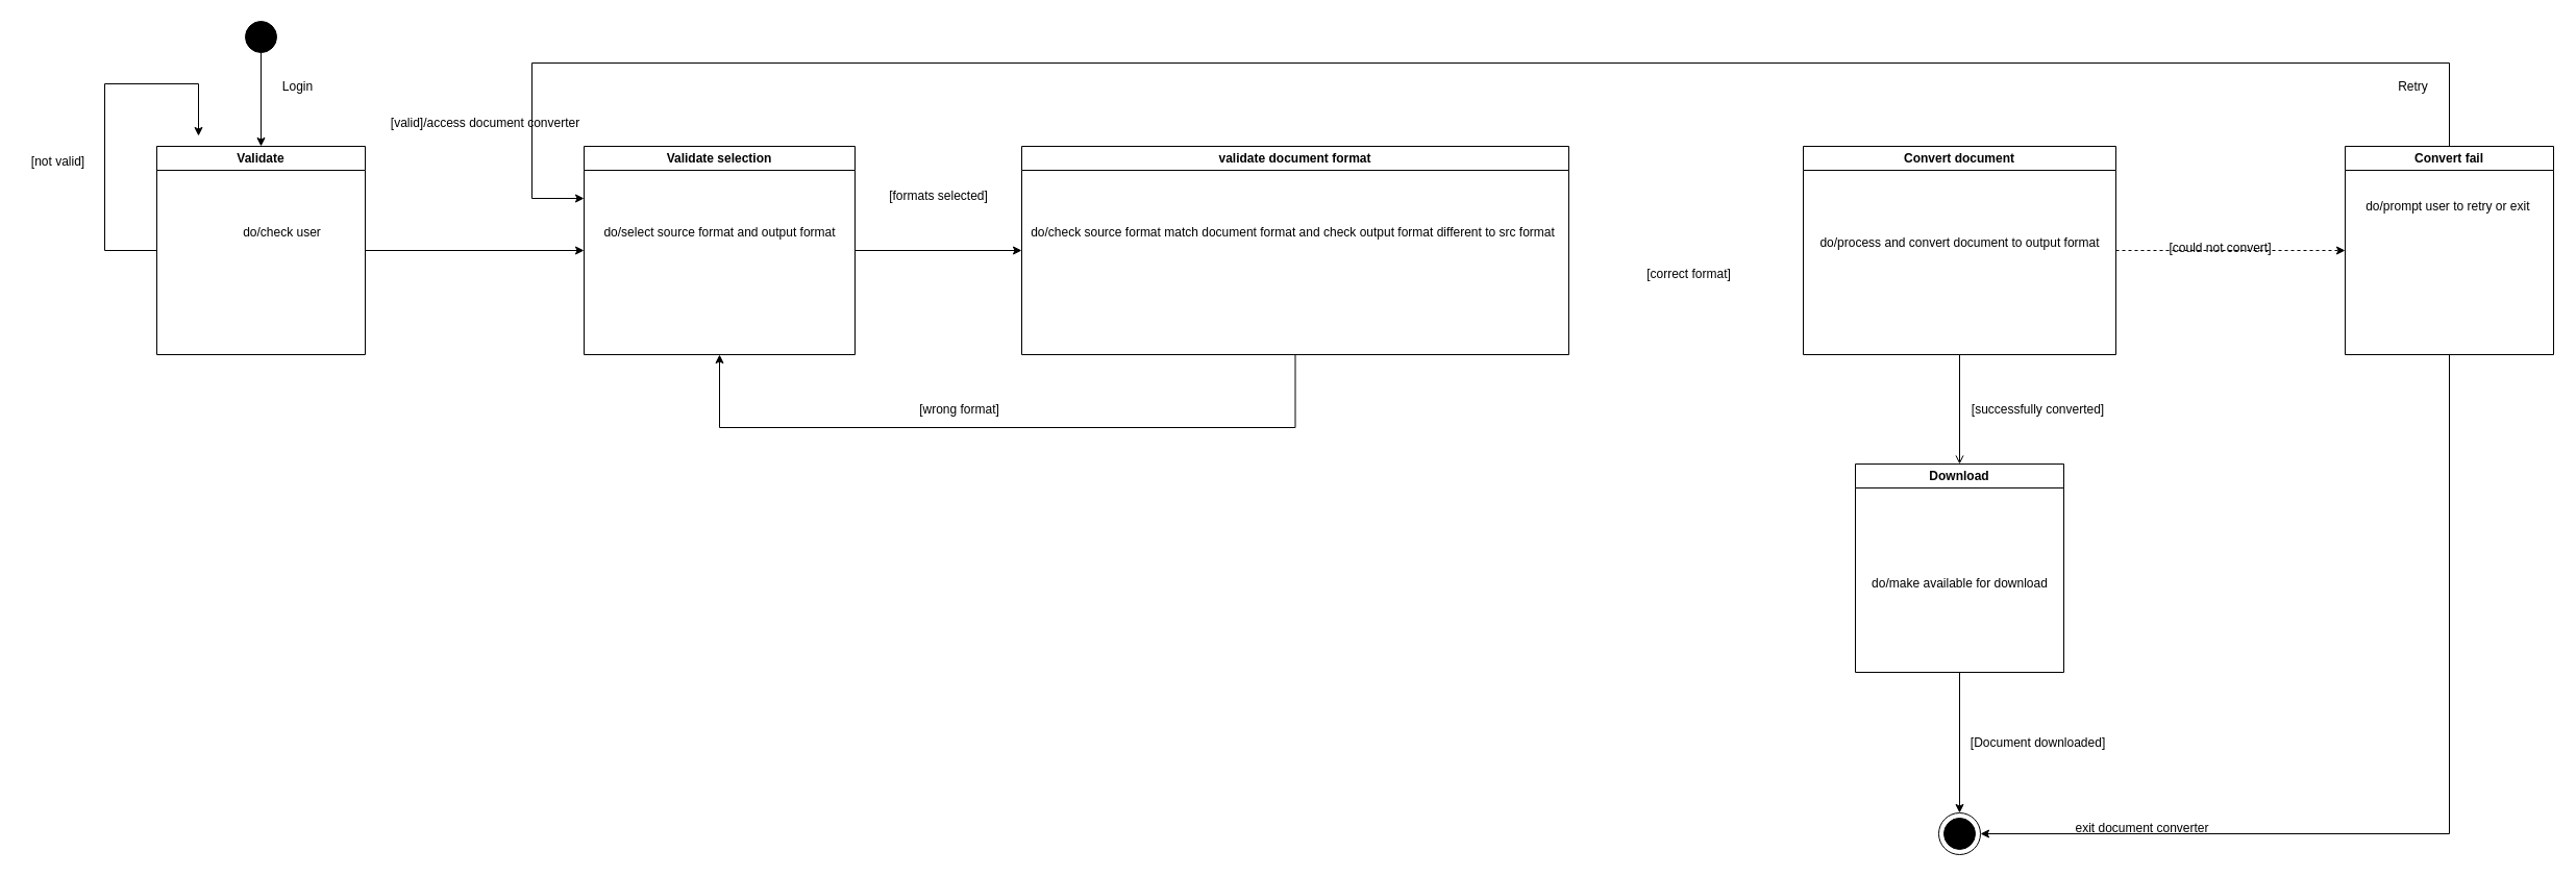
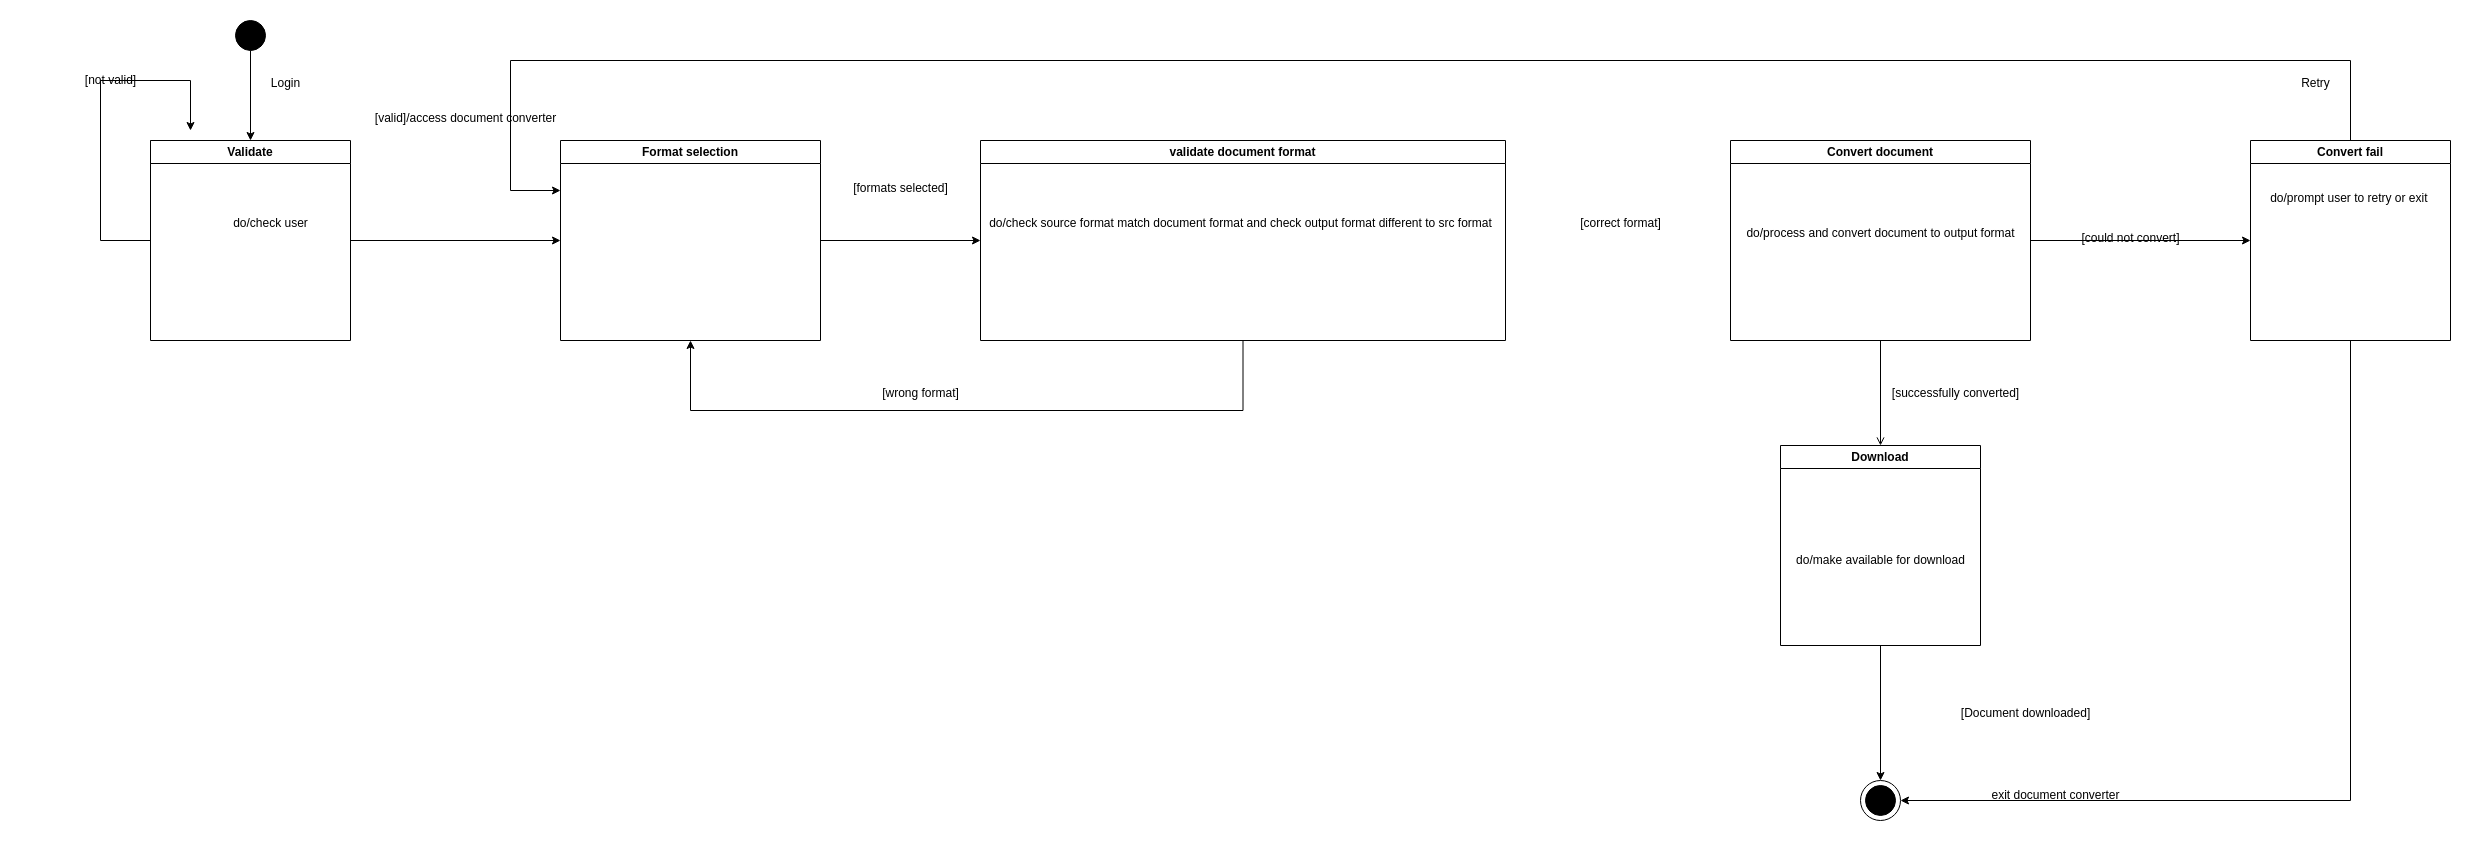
  <mxCell id="0" />
  <mxCell id="1" parent="0" />
  <mxCell id="2" style="edgeStyle=orthogonalEdgeStyle;rounded=0;orthogonalLoop=1;jettySize=auto;html=1;entryX=0.5;entryY=0;entryDx=0;entryDy=0;" edge="1" parent="1" source="3" target="6"><mxGeometry relative="1" as="geometry" /></mxCell>
  <mxCell id="3" value="" style="ellipse;whiteSpace=wrap;html=1;aspect=fixed;fillColor=#000000;" vertex="1" parent="1"><mxGeometry x="235" y="20" width="30" height="30" as="geometry" /></mxCell>
  <mxCell id="4" style="edgeStyle=orthogonalEdgeStyle;rounded=0;orthogonalLoop=1;jettySize=auto;html=1;exitX=0;exitY=0;exitDx=0;exitDy=0;" edge="1" parent="1" source="6"><mxGeometry relative="1" as="geometry"><mxPoint x="190" y="130" as="targetPoint" /><Array as="points"><mxPoint x="150" y="240" /><mxPoint x="100" y="240" /><mxPoint x="100" y="80" /><mxPoint x="190" y="80" /></Array></mxGeometry></mxCell>
  <mxCell id="5" style="edgeStyle=orthogonalEdgeStyle;rounded=0;orthogonalLoop=1;jettySize=auto;html=1;entryX=0;entryY=0.5;entryDx=0;entryDy=0;" edge="1" parent="1" source="6" target="11"><mxGeometry relative="1" as="geometry" /></mxCell>
  <mxCell id="6" value="Validate" style="swimlane;whiteSpace=wrap;html=1;" vertex="1" parent="1"><mxGeometry x="150" y="140" width="200" height="200" as="geometry" /></mxCell>
  <mxCell id="7" value="do/check user" style="text;html=1;align=center;verticalAlign=middle;resizable=0;points=[];autosize=1;strokeColor=none;fillColor=none;" vertex="1" parent="6"><mxGeometry x="70" y="68" width="100" height="30" as="geometry" /></mxCell>
  <mxCell id="8" value="Login" style="text;html=1;align=center;verticalAlign=middle;resizable=0;points=[];autosize=1;strokeColor=none;fillColor=none;" vertex="1" parent="1"><mxGeometry x="260" y="68" width="50" height="30" as="geometry" /></mxCell>
- <mxCell id="9" value="[not valid]" style="text;html=1;align=center;verticalAlign=middle;resizable=0;points=[];autosize=1;strokeColor=none;fillColor=none;" vertex="1" parent="1"><mxGeometry x="20" y="140" width="70" height="30" as="geometry" /></mxCell>
+ <mxCell id="9" value="[not valid]" style="text;html=1;align=center;verticalAlign=middle;resizable=0;points=[];autosize=1;strokeColor=none;fillColor=none;" vertex="1" parent="1"><mxGeometry x="75" y="65" width="70" height="30" as="geometry" /></mxCell>
  <mxCell id="10" style="edgeStyle=orthogonalEdgeStyle;rounded=0;orthogonalLoop=1;jettySize=auto;html=1;entryX=0;entryY=0.5;entryDx=0;entryDy=0;" edge="1" parent="1" source="11" target="15"><mxGeometry relative="1" as="geometry" /></mxCell>
- <mxCell id="11" value="Validate selection" style="swimlane;whiteSpace=wrap;html=1;" vertex="1" parent="1"><mxGeometry x="560" y="140" width="260" height="200" as="geometry" /></mxCell>
- <mxCell id="12" value="do/select source format and output format" style="text;html=1;align=center;verticalAlign=middle;resizable=0;points=[];autosize=1;strokeColor=none;fillColor=none;" vertex="1" parent="11"><mxGeometry x="5" y="68" width="250" height="30" as="geometry" /></mxCell>
+ <mxCell id="11" value="Format selection" style="swimlane;whiteSpace=wrap;html=1;" vertex="1" parent="1"><mxGeometry x="560" y="140" width="260" height="200" as="geometry" /></mxCell>
  <mxCell id="13" value="[valid]/access document converter" style="text;html=1;align=center;verticalAlign=middle;resizable=0;points=[];autosize=1;strokeColor=none;fillColor=none;" vertex="1" parent="1"><mxGeometry x="365" y="103" width="200" height="30" as="geometry" /></mxCell>
  <mxCell id="14" style="edgeStyle=orthogonalEdgeStyle;rounded=0;orthogonalLoop=1;jettySize=auto;html=1;entryX=0.5;entryY=1;entryDx=0;entryDy=0;" edge="1" parent="1" source="15" target="11"><mxGeometry relative="1" as="geometry"><Array as="points"><mxPoint x="1243" y="410" /><mxPoint x="690" y="410" /></Array></mxGeometry></mxCell>
  <mxCell id="15" value="validate document format" style="swimlane;whiteSpace=wrap;html=1;" vertex="1" parent="1"><mxGeometry x="980" y="140" width="525" height="200" as="geometry" /></mxCell>
  <mxCell id="16" value="do/check source format match document format and check output format different to src format" style="text;html=1;align=center;verticalAlign=middle;resizable=0;points=[];autosize=1;strokeColor=none;fillColor=none;" vertex="1" parent="15"><mxGeometry x="-5" y="68" width="530" height="30" as="geometry" /></mxCell>
  <mxCell id="17" value="[formats selected]" style="text;html=1;align=center;verticalAlign=middle;resizable=0;points=[];autosize=1;strokeColor=none;fillColor=none;" vertex="1" parent="1"><mxGeometry x="840" y="173" width="120" height="30" as="geometry" /></mxCell>
  <mxCell id="18" value="[wrong format]" style="text;html=1;align=center;verticalAlign=middle;resizable=0;points=[];autosize=1;strokeColor=none;fillColor=none;" vertex="1" parent="1"><mxGeometry x="870" y="378" width="100" height="30" as="geometry" /></mxCell>
  <mxCell id="19" style="edgeStyle=orthogonalEdgeStyle;rounded=0;orthogonalLoop=1;jettySize=auto;html=1;entryX=0.5;entryY=0;entryDx=0;entryDy=0;endArrow=open;" edge="1" parent="1" source="21" target="25"><mxGeometry relative="1" as="geometry" /></mxCell>
- <mxCell id="20" style="edgeStyle=orthogonalEdgeStyle;rounded=0;orthogonalLoop=1;jettySize=auto;html=1;entryX=0;entryY=0.5;entryDx=0;entryDy=0;dashed=1;" edge="1" parent="1" source="21" target="30"><mxGeometry relative="1" as="geometry" /></mxCell>
+ <mxCell id="20" style="edgeStyle=orthogonalEdgeStyle;rounded=0;orthogonalLoop=1;jettySize=auto;html=1;entryX=0;entryY=0.5;entryDx=0;entryDy=0;" edge="1" parent="1" source="21" target="30"><mxGeometry relative="1" as="geometry" /></mxCell>
  <mxCell id="21" value="Convert document" style="swimlane;whiteSpace=wrap;html=1;" vertex="1" parent="1"><mxGeometry x="1730" y="140" width="300" height="200" as="geometry" /></mxCell>
  <mxCell id="22" value="do/process and convert document to output format" style="text;html=1;align=center;verticalAlign=middle;resizable=0;points=[];autosize=1;strokeColor=none;fillColor=none;" vertex="1" parent="21"><mxGeometry x="5" y="78" width="290" height="30" as="geometry" /></mxCell>
- <mxCell id="23" value="[correct format]" style="text;html=1;align=center;verticalAlign=middle;resizable=0;points=[];autosize=1;strokeColor=none;fillColor=none;" vertex="1" parent="1"><mxGeometry x="1570" y="248" width="100" height="30" as="geometry" /></mxCell>
+ <mxCell id="23" value="[correct format]" style="text;html=1;align=center;verticalAlign=middle;resizable=0;points=[];autosize=1;strokeColor=none;fillColor=none;" vertex="1" parent="1"><mxGeometry x="1570" y="208" width="100" height="30" as="geometry" /></mxCell>
  <mxCell id="24" style="edgeStyle=orthogonalEdgeStyle;rounded=0;orthogonalLoop=1;jettySize=auto;html=1;entryX=0.5;entryY=0;entryDx=0;entryDy=0;" edge="1" parent="1" source="25" target="34"><mxGeometry relative="1" as="geometry" /></mxCell>
  <mxCell id="25" value="Download" style="swimlane;whiteSpace=wrap;html=1;" vertex="1" parent="1"><mxGeometry x="1780" y="445" width="200" height="200" as="geometry" /></mxCell>
  <mxCell id="26" value="do/make available for download" style="text;html=1;align=center;verticalAlign=middle;resizable=0;points=[];autosize=1;strokeColor=none;fillColor=none;" vertex="1" parent="25"><mxGeometry x="5" y="100" width="190" height="30" as="geometry" /></mxCell>
  <mxCell id="27" value="[successfully converted]" style="text;html=1;align=center;verticalAlign=middle;resizable=0;points=[];autosize=1;strokeColor=none;fillColor=none;" vertex="1" parent="1"><mxGeometry x="1880" y="378" width="150" height="30" as="geometry" /></mxCell>
  <mxCell id="28" style="edgeStyle=orthogonalEdgeStyle;rounded=0;orthogonalLoop=1;jettySize=auto;html=1;exitX=0.5;exitY=0;exitDx=0;exitDy=0;" edge="1" parent="1" source="30"><mxGeometry relative="1" as="geometry"><mxPoint x="2220" y="98" as="sourcePoint" /><mxPoint x="560" y="190" as="targetPoint" /><Array as="points"><mxPoint x="2350" y="60" /><mxPoint x="510" y="60" /><mxPoint x="510" y="190" /></Array></mxGeometry></mxCell>
  <mxCell id="29" style="edgeStyle=orthogonalEdgeStyle;rounded=0;orthogonalLoop=1;jettySize=auto;html=1;entryX=1;entryY=0.5;entryDx=0;entryDy=0;" edge="1" parent="1" source="30" target="34"><mxGeometry relative="1" as="geometry"><Array as="points"><mxPoint x="2350" y="800" /></Array></mxGeometry></mxCell>
  <mxCell id="30" value="Convert fail" style="swimlane;whiteSpace=wrap;html=1;" vertex="1" parent="1"><mxGeometry x="2250" y="140" width="200" height="200" as="geometry" /></mxCell>
  <mxCell id="31" value="do/prompt user to retry or exit&amp;nbsp;" style="text;html=1;align=center;verticalAlign=middle;resizable=0;points=[];autosize=1;strokeColor=none;fillColor=none;" vertex="1" parent="30"><mxGeometry x="10" y="43" width="180" height="30" as="geometry" /></mxCell>
  <mxCell id="32" value="[could not convert]" style="text;html=1;align=center;verticalAlign=middle;resizable=0;points=[];autosize=1;strokeColor=none;fillColor=none;" vertex="1" parent="1"><mxGeometry x="2070" y="223" width="120" height="30" as="geometry" /></mxCell>
  <mxCell id="33" value="Retry" style="text;html=1;align=center;verticalAlign=middle;resizable=0;points=[];autosize=1;strokeColor=none;fillColor=none;" vertex="1" parent="1"><mxGeometry x="2290" y="68" width="50" height="30" as="geometry" /></mxCell>
  <mxCell id="34" value="" style="ellipse;whiteSpace=wrap;html=1;aspect=fixed;" vertex="1" parent="1"><mxGeometry x="1860" y="780" width="40" height="40" as="geometry" /></mxCell>
  <mxCell id="35" value="" style="ellipse;whiteSpace=wrap;html=1;aspect=fixed;fillColor=#000000;" vertex="1" parent="1"><mxGeometry x="1865" y="785" width="30" height="30" as="geometry" /></mxCell>
- <mxCell id="36" value="[Document downloaded]" style="text;html=1;align=center;verticalAlign=middle;resizable=0;points=[];autosize=1;strokeColor=none;fillColor=none;" vertex="1" parent="1"><mxGeometry x="1880" y="698" width="150" height="30" as="geometry" /></mxCell>
+ <mxCell id="36" value="[Document downloaded]" style="text;html=1;align=center;verticalAlign=middle;resizable=0;points=[];autosize=1;strokeColor=none;fillColor=none;" vertex="1" parent="1"><mxGeometry x="1950" y="698" width="150" height="30" as="geometry" /></mxCell>
  <mxCell id="37" value="exit document converter" style="text;html=1;align=center;verticalAlign=middle;resizable=0;points=[];autosize=1;strokeColor=none;fillColor=none;" vertex="1" parent="1"><mxGeometry x="1980" y="780" width="150" height="30" as="geometry" /></mxCell>
